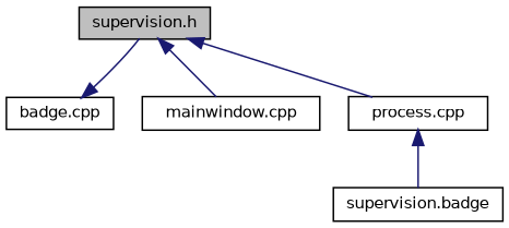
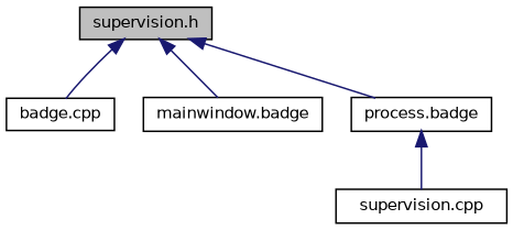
  digraph {
    node [color=black fillcolor=white fontname=Helvetica fontsize=10 shape=record style=filled]
    edge [color=midnightblue dir=back fontname=Helvetica fontsize=10 labelfontname=Helvetica labelfontsize=10 style=solid]
    n1 [fillcolor=grey75 fontcolor=black height=0.2 label="supervision.h" width=0.4]
    n2 [height=0.2 label="badge.cpp" width=0.4]
-   n3 [height=0.2 label="mainwindow.cpp" width=0.4]
-   n4 [height=0.2 label="process.cpp" width=0.4]
-   n5 [height=0.2 label="supervision.badge" width=0.4]
-   n2 -> n1
+   n3 [height=0.2 label="mainwindow.badge" width=0.4]
+   n4 [height=0.2 label="process.badge" width=0.4]
+   n5 [height=0.2 label="supervision.cpp" width=0.4]
+   n1 -> n2
    n1 -> n3
    n1 -> n4
    n4 -> n5
  }
